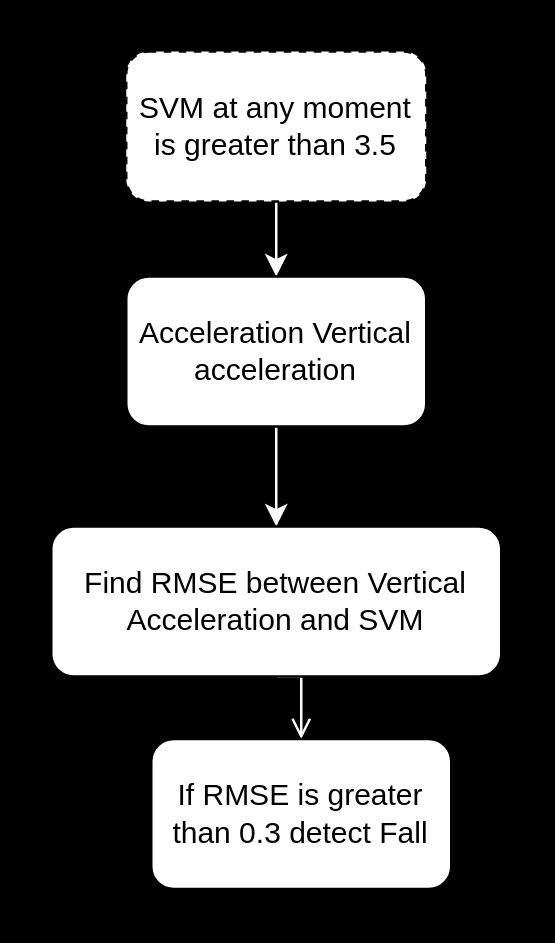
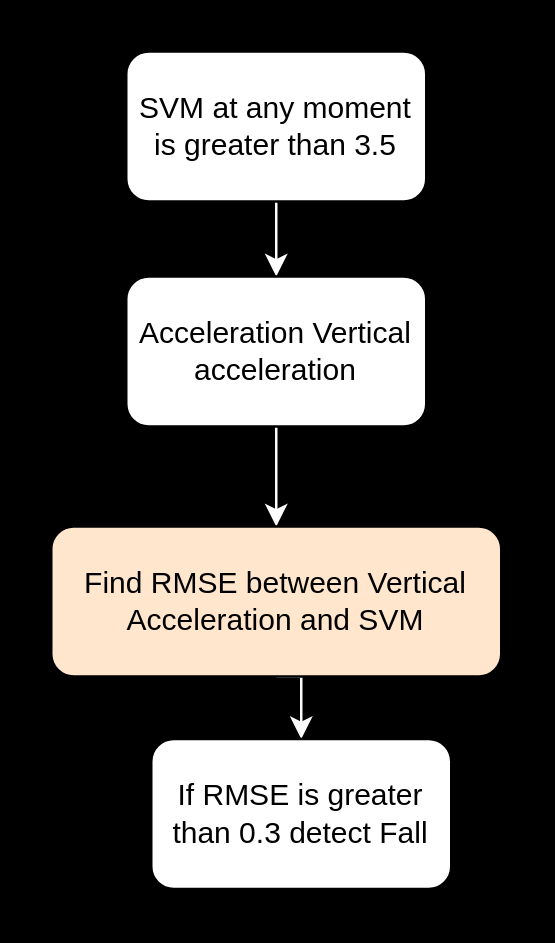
  <mxCell id="0" />
  <mxCell id="1" parent="0" />
  <mxCell id="2" style="edgeStyle=orthogonalEdgeStyle;rounded=0;orthogonalLoop=1;jettySize=auto;html=1;exitX=0.5;exitY=1;exitDx=0;exitDy=0;entryX=0.5;entryY=0;entryDx=0;entryDy=0;" edge="1" parent="1" source="4" target="6"><mxGeometry relative="1" as="geometry" /></mxCell>
  <mxCell id="3" style="edgeStyle=orthogonalEdgeStyle;rounded=0;orthogonalLoop=1;jettySize=auto;html=1;strokeColor=#FFFFFF;" edge="1" parent="1" source="4"><mxGeometry relative="1" as="geometry"><mxPoint x="110" y="110" as="targetPoint" /></mxGeometry></mxCell>
- <mxCell id="4" value="SVM at any moment is greater than 3.5" style="rounded=1;whiteSpace=wrap;html=1;dashed=1;" vertex="1" parent="1"><mxGeometry x="50" y="20" width="120" height="60" as="geometry" /></mxCell>
+ <mxCell id="4" value="SVM at any moment is greater than 3.5" style="rounded=1;whiteSpace=wrap;html=1;" vertex="1" parent="1"><mxGeometry x="50" y="20" width="120" height="60" as="geometry" /></mxCell>
  <mxCell id="5" style="edgeStyle=orthogonalEdgeStyle;rounded=0;orthogonalLoop=1;jettySize=auto;html=1;exitX=0.5;exitY=1;exitDx=0;exitDy=0;entryX=0.5;entryY=0;entryDx=0;entryDy=0;strokeColor=#FCFCFC;" edge="1" parent="1" source="6" target="8"><mxGeometry relative="1" as="geometry" /></mxCell>
  <mxCell id="6" value="Acceleration Vertical acceleration" style="rounded=1;whiteSpace=wrap;html=1;" vertex="1" parent="1"><mxGeometry x="50" y="110" width="120" height="60" as="geometry" /></mxCell>
- <mxCell id="7" style="edgeStyle=orthogonalEdgeStyle;rounded=0;orthogonalLoop=1;jettySize=auto;html=1;exitX=0.5;exitY=1;exitDx=0;exitDy=0;entryX=0.5;entryY=0;entryDx=0;entryDy=0;strokeColor=#FAFAFA;endArrow=open;" edge="1" parent="1" source="8" target="9"><mxGeometry relative="1" as="geometry" /></mxCell>
- <mxCell id="8" value="Find RMSE between Vertical Acceleration and SVM" style="rounded=1;whiteSpace=wrap;html=1;" vertex="1" parent="1"><mxGeometry x="20" y="210" width="180" height="60" as="geometry" /></mxCell>
+ <mxCell id="7" style="edgeStyle=orthogonalEdgeStyle;rounded=0;orthogonalLoop=1;jettySize=auto;html=1;exitX=0.5;exitY=1;exitDx=0;exitDy=0;entryX=0.5;entryY=0;entryDx=0;entryDy=0;strokeColor=#FAFAFA;" edge="1" parent="1" source="8" target="9"><mxGeometry relative="1" as="geometry" /></mxCell>
+ <mxCell id="8" value="Find RMSE between Vertical Acceleration and SVM" style="rounded=1;whiteSpace=wrap;html=1;fillColor=#ffe6cc;" vertex="1" parent="1"><mxGeometry x="20" y="210" width="180" height="60" as="geometry" /></mxCell>
  <mxCell id="9" value="If RMSE is greater than 0.3 detect Fall" style="rounded=1;whiteSpace=wrap;html=1;" vertex="1" parent="1"><mxGeometry x="60" y="295" width="120" height="60" as="geometry" /></mxCell>
